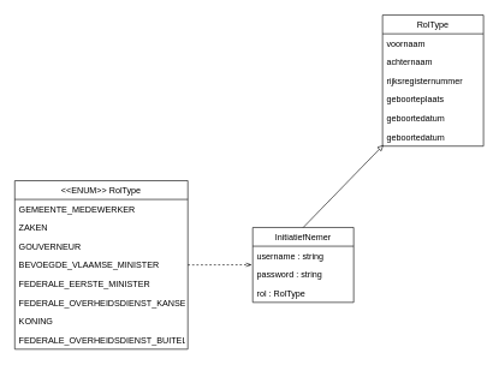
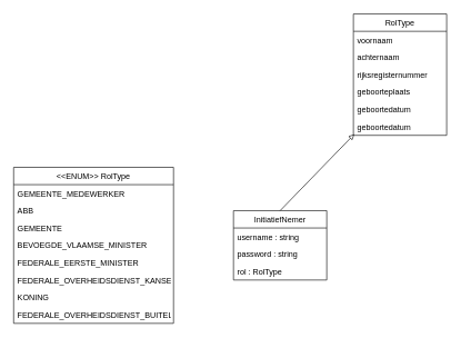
  <mxCell id="0" />
  <mxCell id="1" parent="0" />
  <mxCell id="2" value="RolType" style="swimlane;fontStyle=0;childLayout=stackLayout;horizontal=1;startSize=26;fillColor=none;horizontalStack=0;resizeParent=1;resizeParentMax=0;resizeLast=0;collapsible=1;marginBottom=0;strokeColor=#000000;" vertex="1" parent="1"><mxGeometry x="530" y="20" width="140" height="182" as="geometry" /></mxCell>
  <mxCell id="3" value="voornaam" style="text;strokeColor=none;fillColor=none;align=left;verticalAlign=top;spacingLeft=4;spacingRight=4;overflow=hidden;rotatable=0;points=[[0,0.5],[1,0.5]];portConstraint=eastwest;" vertex="1" parent="2"><mxGeometry y="26" width="140" height="26" as="geometry" /></mxCell>
  <mxCell id="4" value="achternaam" style="text;strokeColor=none;fillColor=none;align=left;verticalAlign=top;spacingLeft=4;spacingRight=4;overflow=hidden;rotatable=0;points=[[0,0.5],[1,0.5]];portConstraint=eastwest;" vertex="1" parent="2"><mxGeometry y="52" width="140" height="26" as="geometry" /></mxCell>
  <mxCell id="5" value="rijksregisternummer" style="text;strokeColor=none;fillColor=none;align=left;verticalAlign=top;spacingLeft=4;spacingRight=4;overflow=hidden;rotatable=0;points=[[0,0.5],[1,0.5]];portConstraint=eastwest;" vertex="1" parent="2"><mxGeometry y="78" width="140" height="26" as="geometry" /></mxCell>
  <mxCell id="6" value="geboorteplaats" style="text;strokeColor=none;fillColor=none;align=left;verticalAlign=top;spacingLeft=4;spacingRight=4;overflow=hidden;rotatable=0;points=[[0,0.5],[1,0.5]];portConstraint=eastwest;" vertex="1" parent="2"><mxGeometry y="104" width="140" height="26" as="geometry" /></mxCell>
  <mxCell id="7" value="geboortedatum" style="text;strokeColor=none;fillColor=none;align=left;verticalAlign=top;spacingLeft=4;spacingRight=4;overflow=hidden;rotatable=0;points=[[0,0.5],[1,0.5]];portConstraint=eastwest;" vertex="1" parent="2"><mxGeometry y="130" width="140" height="26" as="geometry" /></mxCell>
  <mxCell id="8" value="geboortedatum" style="text;strokeColor=none;fillColor=none;align=left;verticalAlign=top;spacingLeft=4;spacingRight=4;overflow=hidden;rotatable=0;points=[[0,0.5],[1,0.5]];portConstraint=eastwest;" vertex="1" parent="2"><mxGeometry y="156" width="140" height="26" as="geometry" /></mxCell>
  <mxCell id="9" value="InitiatiefNemer" style="swimlane;fontStyle=0;childLayout=stackLayout;horizontal=1;startSize=26;fillColor=none;horizontalStack=0;resizeParent=1;resizeParentMax=0;resizeLast=0;collapsible=1;marginBottom=0;strokeColor=#000000;" vertex="1" parent="1"><mxGeometry x="350" y="315" width="140" height="104" as="geometry" /></mxCell>
  <mxCell id="10" value="username : string" style="text;strokeColor=none;fillColor=none;align=left;verticalAlign=top;spacingLeft=4;spacingRight=4;overflow=hidden;rotatable=0;points=[[0,0.5],[1,0.5]];portConstraint=eastwest;" vertex="1" parent="9"><mxGeometry y="26" width="140" height="26" as="geometry" /></mxCell>
  <mxCell id="11" value="password : string " style="text;strokeColor=none;fillColor=none;align=left;verticalAlign=top;spacingLeft=4;spacingRight=4;overflow=hidden;rotatable=0;points=[[0,0.5],[1,0.5]];portConstraint=eastwest;" vertex="1" parent="9"><mxGeometry y="52" width="140" height="26" as="geometry" /></mxCell>
  <mxCell id="12" value="rol : RolType" style="text;strokeColor=none;fillColor=none;align=left;verticalAlign=top;spacingLeft=4;spacingRight=4;overflow=hidden;rotatable=0;points=[[0,0.5],[1,0.5]];portConstraint=eastwest;" vertex="1" parent="9"><mxGeometry y="78" width="140" height="26" as="geometry" /></mxCell>
  <mxCell id="13" value="&lt;&lt;ENUM&gt;&gt; RolType" style="swimlane;fontStyle=0;childLayout=stackLayout;horizontal=1;startSize=26;fillColor=none;horizontalStack=0;resizeParent=1;resizeParentMax=0;resizeLast=0;collapsible=1;marginBottom=0;strokeColor=#000000;" vertex="1" parent="1"><mxGeometry x="20" y="250" width="240" height="234" as="geometry" /></mxCell>
  <mxCell id="14" value="GEMEENTE_MEDEWERKER" style="text;strokeColor=none;fillColor=none;align=left;verticalAlign=top;spacingLeft=4;spacingRight=4;overflow=hidden;rotatable=0;points=[[0,0.5],[1,0.5]];portConstraint=eastwest;" vertex="1" parent="13"><mxGeometry y="26" width="240" height="26" as="geometry" /></mxCell>
- <mxCell id="15" value="ZAKEN" style="text;strokeColor=none;fillColor=none;align=left;verticalAlign=top;spacingLeft=4;spacingRight=4;overflow=hidden;rotatable=0;points=[[0,0.5],[1,0.5]];portConstraint=eastwest;" vertex="1" parent="13"><mxGeometry y="52" width="240" height="26" as="geometry" /></mxCell>
- <mxCell id="16" value="GOUVERNEUR" style="text;strokeColor=none;fillColor=none;align=left;verticalAlign=top;spacingLeft=4;spacingRight=4;overflow=hidden;rotatable=0;points=[[0,0.5],[1,0.5]];portConstraint=eastwest;" vertex="1" parent="13"><mxGeometry y="78" width="240" height="26" as="geometry" /></mxCell>
+ <mxCell id="15" value="ABB" style="text;strokeColor=none;fillColor=none;align=left;verticalAlign=top;spacingLeft=4;spacingRight=4;overflow=hidden;rotatable=0;points=[[0,0.5],[1,0.5]];portConstraint=eastwest;" vertex="1" parent="13"><mxGeometry y="52" width="240" height="26" as="geometry" /></mxCell>
+ <mxCell id="16" value="GEMEENTE" style="text;strokeColor=none;fillColor=none;align=left;verticalAlign=top;spacingLeft=4;spacingRight=4;overflow=hidden;rotatable=0;points=[[0,0.5],[1,0.5]];portConstraint=eastwest;" vertex="1" parent="13"><mxGeometry y="78" width="240" height="26" as="geometry" /></mxCell>
  <mxCell id="17" value="BEVOEGDE_VLAAMSE_MINISTER" style="text;strokeColor=none;fillColor=none;align=left;verticalAlign=top;spacingLeft=4;spacingRight=4;overflow=hidden;rotatable=0;points=[[0,0.5],[1,0.5]];portConstraint=eastwest;" vertex="1" parent="13"><mxGeometry y="104" width="240" height="26" as="geometry" /></mxCell>
  <mxCell id="18" value="FEDERALE_EERSTE_MINISTER" style="text;strokeColor=none;fillColor=none;align=left;verticalAlign=top;spacingLeft=4;spacingRight=4;overflow=hidden;rotatable=0;points=[[0,0.5],[1,0.5]];portConstraint=eastwest;" vertex="1" parent="13"><mxGeometry y="130" width="240" height="26" as="geometry" /></mxCell>
  <mxCell id="19" value="FEDERALE_OVERHEIDSDIENST_KANSELARIJ" style="text;strokeColor=none;fillColor=none;align=left;verticalAlign=top;spacingLeft=4;spacingRight=4;overflow=hidden;rotatable=0;points=[[0,0.5],[1,0.5]];portConstraint=eastwest;" vertex="1" parent="13"><mxGeometry y="156" width="240" height="26" as="geometry" /></mxCell>
  <mxCell id="20" value="KONING" style="text;strokeColor=none;fillColor=none;align=left;verticalAlign=top;spacingLeft=4;spacingRight=4;overflow=hidden;rotatable=0;points=[[0,0.5],[1,0.5]];portConstraint=eastwest;" vertex="1" parent="13"><mxGeometry y="182" width="240" height="26" as="geometry" /></mxCell>
  <mxCell id="21" value="FEDERALE_OVERHEIDSDIENST_BUITELANDSE_ZAKEN" style="text;strokeColor=none;fillColor=none;align=left;verticalAlign=top;spacingLeft=4;spacingRight=4;overflow=hidden;rotatable=0;points=[[0,0.5],[1,0.5]];portConstraint=eastwest;" vertex="1" parent="13"><mxGeometry y="208" width="240" height="26" as="geometry" /></mxCell>
- <mxCell id="22" value="" style="endArrow=openThin;dashed=1;html=1;rounded=0;endFill=0;exitX=1;exitY=0.5;exitDx=0;exitDy=0;entryX=-0.009;entryY=-0.008;entryDx=0;entryDy=0;entryPerimeter=0;" edge="1" parent="1" source="17" target="11"><mxGeometry width="50" height="50" relative="1" as="geometry"><mxPoint x="480" y="540" as="sourcePoint" /><mxPoint x="390" y="540" as="targetPoint" /></mxGeometry></mxCell>
  <mxCell id="23" value="" style="endArrow=block;html=1;rounded=0;entryX=0.009;entryY=0.938;entryDx=0;entryDy=0;endFill=0;exitX=0.5;exitY=0;exitDx=0;exitDy=0;entryPerimeter=0;" edge="1" parent="1" source="9" target="8"><mxGeometry width="50" height="50" relative="1" as="geometry"><mxPoint x="440.44" y="380" as="sourcePoint" /><mxPoint x="440" y="300" as="targetPoint" /><Array as="points" /></mxGeometry></mxCell>
